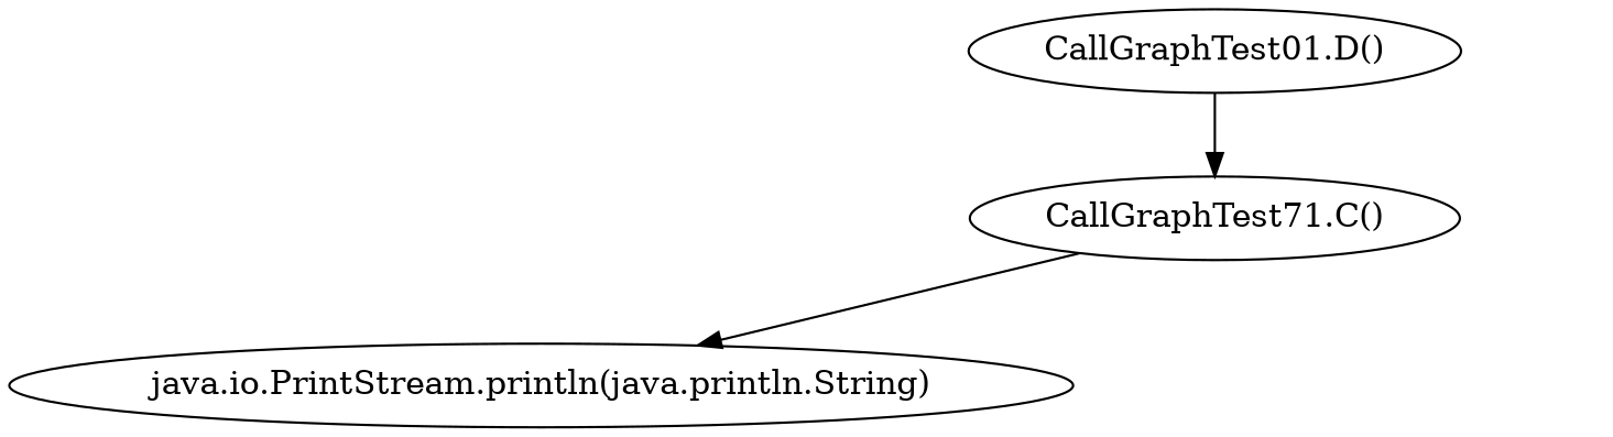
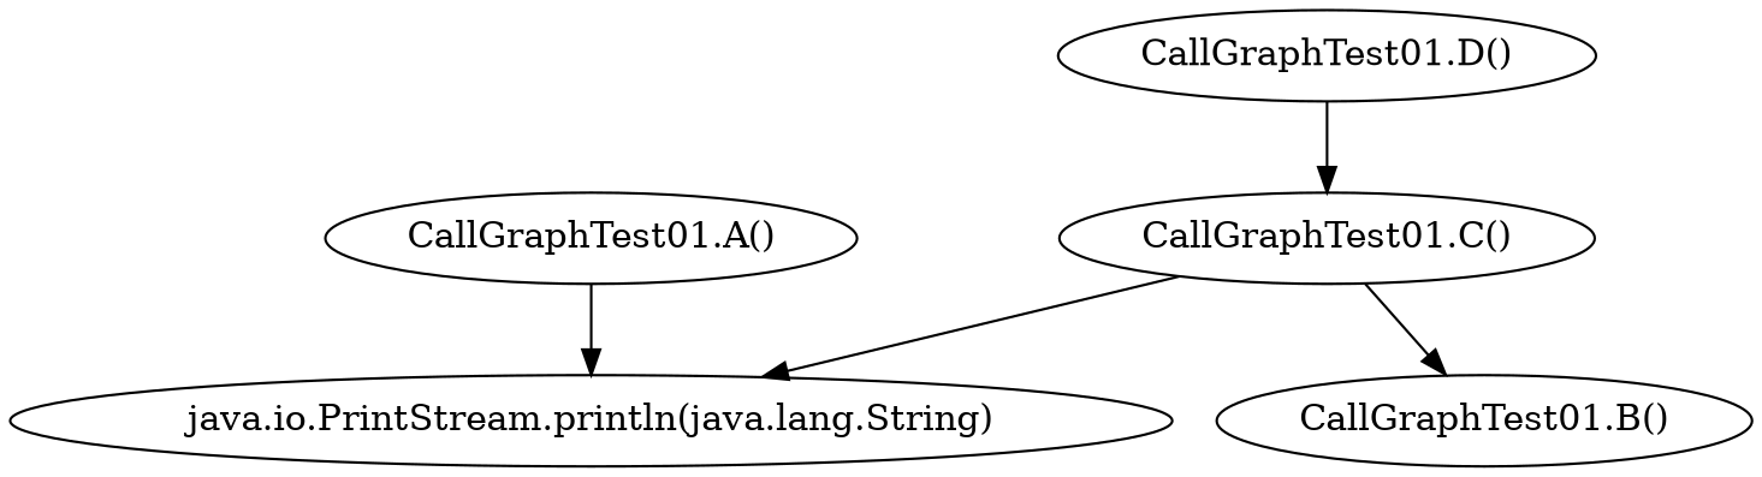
  digraph {
-   n2 [label="java.io.PrintStream.println(java.println.String)"]
-   n4 [label="CallGraphTest71.C()"]
+   n1 [label="CallGraphTest01.A()"]
+   n2 [label="java.io.PrintStream.println(java.lang.String)"]
+   n3 [label="CallGraphTest01.B()"]
+   n4 [label="CallGraphTest01.C()"]
    n5 [label="CallGraphTest01.D()"]
+   n1 -> n2
    n4 -> n2
+   n4 -> n3
    n5 -> n4
  }
